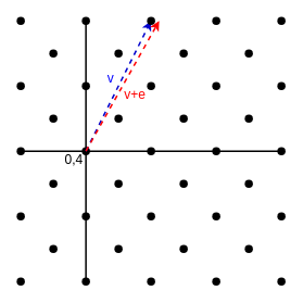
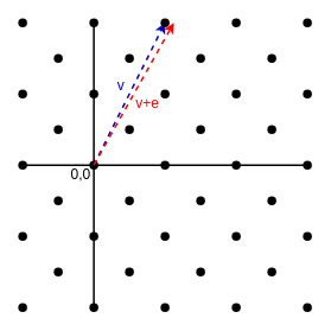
  <mxCell id="0" />
  <mxCell id="1" parent="0" />
  <mxCell id="2" value="" style="shape=ellipse;fillColor=#000000;strokeColor=none;html=1;sketch=0;strokeWidth=2;" parent="1" vertex="1"><mxGeometry x="60" y="60" width="10" height="10" as="geometry" /></mxCell>
  <mxCell id="3" value="" style="shape=ellipse;fillColor=#000000;strokeColor=none;html=1;sketch=0;strokeWidth=2;" parent="1" vertex="1"><mxGeometry x="20" y="20" width="10" height="10" as="geometry" /></mxCell>
  <mxCell id="4" value="" style="shape=ellipse;fillColor=#000000;strokeColor=none;html=1;sketch=0;strokeWidth=2;" parent="1" vertex="1"><mxGeometry x="100" y="100" width="10" height="10" as="geometry" /></mxCell>
  <mxCell id="5" value="" style="shape=ellipse;fillColor=#000000;strokeColor=none;html=1;sketch=0;strokeWidth=2;" parent="1" vertex="1"><mxGeometry x="100" y="20" width="10" height="10" as="geometry" /></mxCell>
  <mxCell id="6" value="" style="shape=ellipse;fillColor=#000000;strokeColor=none;html=1;sketch=0;strokeWidth=2;" parent="1" vertex="1"><mxGeometry x="140" y="60" width="10" height="10" as="geometry" /></mxCell>
  <mxCell id="7" value="" style="shape=ellipse;fillColor=#000000;strokeColor=none;html=1;sketch=0;strokeWidth=2;" parent="1" vertex="1"><mxGeometry x="260" y="100" width="10" height="10" as="geometry" /></mxCell>
  <mxCell id="8" value="" style="shape=ellipse;fillColor=#000000;strokeColor=none;html=1;sketch=0;strokeWidth=2;" parent="1" vertex="1"><mxGeometry x="220" y="60" width="10" height="10" as="geometry" /></mxCell>
  <mxCell id="9" value="" style="shape=ellipse;fillColor=#000000;strokeColor=none;html=1;sketch=0;strokeWidth=2;" parent="1" vertex="1"><mxGeometry x="300" y="140" width="10" height="10" as="geometry" /></mxCell>
  <mxCell id="10" value="" style="shape=ellipse;fillColor=#000000;strokeColor=none;html=1;sketch=0;strokeWidth=2;" parent="1" vertex="1"><mxGeometry x="300" y="60" width="10" height="10" as="geometry" /></mxCell>
  <mxCell id="11" value="" style="shape=ellipse;fillColor=#000000;strokeColor=none;html=1;sketch=0;strokeWidth=2;" parent="1" vertex="1"><mxGeometry x="260" y="20" width="10" height="10" as="geometry" /></mxCell>
  <mxCell id="12" value="" style="shape=ellipse;fillColor=#000000;strokeColor=none;html=1;sketch=0;strokeWidth=2;" parent="1" vertex="1"><mxGeometry x="340" y="100" width="10" height="10" as="geometry" /></mxCell>
  <mxCell id="13" value="" style="shape=ellipse;fillColor=#000000;strokeColor=none;html=1;sketch=0;strokeWidth=2;" parent="1" vertex="1"><mxGeometry x="180" y="180" width="10" height="10" as="geometry" /></mxCell>
  <mxCell id="14" value="" style="shape=ellipse;fillColor=#000000;strokeColor=none;html=1;sketch=0;strokeWidth=2;" parent="1" vertex="1"><mxGeometry x="140" y="140" width="10" height="10" as="geometry" /></mxCell>
  <mxCell id="15" value="" style="shape=ellipse;fillColor=#000000;strokeColor=none;html=1;sketch=0;strokeWidth=2;" parent="1" vertex="1"><mxGeometry x="220" y="220" width="10" height="10" as="geometry" /></mxCell>
  <mxCell id="16" value="" style="shape=ellipse;fillColor=#000000;strokeColor=none;html=1;sketch=0;strokeWidth=2;" parent="1" vertex="1"><mxGeometry x="220" y="140" width="10" height="10" as="geometry" /></mxCell>
  <mxCell id="17" value="" style="shape=ellipse;fillColor=#000000;strokeColor=none;html=1;sketch=0;strokeWidth=2;" parent="1" vertex="1"><mxGeometry x="180" y="100" width="10" height="10" as="geometry" /></mxCell>
  <mxCell id="18" value="" style="shape=ellipse;fillColor=#000000;strokeColor=none;html=1;sketch=0;strokeWidth=2;" parent="1" vertex="1"><mxGeometry x="260" y="180" width="10" height="10" as="geometry" /></mxCell>
  <mxCell id="19" value="" style="shape=ellipse;fillColor=#000000;strokeColor=none;html=1;sketch=0;strokeWidth=2;" parent="1" vertex="1"><mxGeometry x="20" y="180" width="10" height="10" as="geometry" /></mxCell>
  <mxCell id="20" value="" style="shape=ellipse;fillColor=#000000;strokeColor=none;html=1;sketch=0;strokeWidth=2;" parent="1" vertex="1"><mxGeometry x="20" y="100" width="10" height="10" as="geometry" /></mxCell>
  <mxCell id="21" value="" style="shape=ellipse;fillColor=#000000;strokeColor=none;html=1;sketch=0;strokeWidth=2;" parent="1" vertex="1"><mxGeometry x="60" y="140" width="10" height="10" as="geometry" /></mxCell>
  <mxCell id="22" value="" style="shape=ellipse;fillColor=#000000;strokeColor=none;html=1;sketch=0;strokeWidth=2;" parent="1" vertex="1"><mxGeometry x="100" y="260" width="10" height="10" as="geometry" /></mxCell>
  <mxCell id="23" value="" style="shape=ellipse;fillColor=#000000;strokeColor=none;html=1;sketch=0;strokeWidth=2;" parent="1" vertex="1"><mxGeometry x="60" y="220" width="10" height="10" as="geometry" /></mxCell>
  <mxCell id="24" value="" style="shape=ellipse;fillColor=#000000;strokeColor=none;html=1;sketch=0;strokeWidth=2;" parent="1" vertex="1"><mxGeometry x="140" y="300" width="10" height="10" as="geometry" /></mxCell>
  <mxCell id="25" value="" style="shape=ellipse;fillColor=#000000;strokeColor=none;html=1;sketch=0;strokeWidth=2;" parent="1" vertex="1"><mxGeometry x="140" y="220" width="10" height="10" as="geometry" /></mxCell>
  <mxCell id="26" value="" style="shape=ellipse;fillColor=#000000;strokeColor=none;html=1;sketch=0;strokeWidth=2;" parent="1" vertex="1"><mxGeometry x="100" y="180" width="10" height="10" as="geometry" /></mxCell>
  <mxCell id="27" value="" style="shape=ellipse;fillColor=#000000;strokeColor=none;html=1;sketch=0;strokeWidth=2;" parent="1" vertex="1"><mxGeometry x="20" y="340" width="10" height="10" as="geometry" /></mxCell>
  <mxCell id="28" value="" style="shape=ellipse;fillColor=#000000;strokeColor=none;html=1;sketch=0;strokeWidth=2;" parent="1" vertex="1"><mxGeometry x="60" y="300" width="10" height="10" as="geometry" /></mxCell>
  <mxCell id="29" value="" style="shape=ellipse;fillColor=#000000;strokeColor=none;html=1;sketch=0;strokeWidth=2;" parent="1" vertex="1"><mxGeometry x="20" y="260" width="10" height="10" as="geometry" /></mxCell>
  <mxCell id="30" value="" style="shape=ellipse;fillColor=#000000;strokeColor=none;html=1;sketch=0;strokeWidth=2;" parent="1" vertex="1"><mxGeometry x="100" y="340" width="10" height="10" as="geometry" /></mxCell>
  <mxCell id="31" value="" style="shape=ellipse;fillColor=#000000;strokeColor=none;html=1;sketch=0;strokeWidth=2;" parent="1" vertex="1"><mxGeometry x="340" y="180" width="10" height="10" as="geometry" /></mxCell>
  <mxCell id="32" value="" style="shape=ellipse;fillColor=#000000;strokeColor=none;html=1;sketch=0;strokeWidth=2;" parent="1" vertex="1"><mxGeometry x="300" y="300" width="10" height="10" as="geometry" /></mxCell>
  <mxCell id="33" value="" style="shape=ellipse;fillColor=#000000;strokeColor=none;html=1;sketch=0;strokeWidth=2;" parent="1" vertex="1"><mxGeometry x="260" y="260" width="10" height="10" as="geometry" /></mxCell>
  <mxCell id="34" value="" style="shape=ellipse;fillColor=#000000;strokeColor=none;html=1;sketch=0;strokeWidth=2;" parent="1" vertex="1"><mxGeometry x="340" y="340" width="10" height="10" as="geometry" /></mxCell>
  <mxCell id="35" value="" style="shape=ellipse;fillColor=#000000;strokeColor=none;html=1;sketch=0;strokeWidth=2;" parent="1" vertex="1"><mxGeometry x="340" y="260" width="10" height="10" as="geometry" /></mxCell>
  <mxCell id="36" value="" style="shape=ellipse;fillColor=#000000;strokeColor=none;html=1;sketch=0;strokeWidth=2;" parent="1" vertex="1"><mxGeometry x="300" y="220" width="10" height="10" as="geometry" /></mxCell>
  <mxCell id="37" value="" style="shape=ellipse;fillColor=#000000;strokeColor=none;html=1;sketch=0;strokeWidth=2;" parent="1" vertex="1"><mxGeometry x="180" y="340" width="10" height="10" as="geometry" /></mxCell>
  <mxCell id="38" value="" style="shape=ellipse;fillColor=#000000;strokeColor=none;html=1;sketch=0;strokeWidth=2;" parent="1" vertex="1"><mxGeometry x="260" y="340" width="10" height="10" as="geometry" /></mxCell>
  <mxCell id="39" value="" style="shape=ellipse;fillColor=#000000;strokeColor=none;html=1;sketch=0;strokeWidth=2;" parent="1" vertex="1"><mxGeometry x="220" y="300" width="10" height="10" as="geometry" /></mxCell>
  <mxCell id="40" value="" style="endArrow=none;html=1;rounded=0;strokeWidth=2;" parent="1" edge="1"><mxGeometry width="50" height="50" relative="1" as="geometry"><mxPoint x="105" y="345" as="sourcePoint" /><mxPoint x="105" y="25" as="targetPoint" /></mxGeometry></mxCell>
  <mxCell id="41" value="" style="endArrow=none;html=1;rounded=0;strokeWidth=2;" parent="1" edge="1"><mxGeometry width="50" height="50" relative="1" as="geometry"><mxPoint x="25" y="185" as="sourcePoint" /><mxPoint x="345" y="185" as="targetPoint" /></mxGeometry></mxCell>
  <mxCell id="42" value="" style="endArrow=classic;html=1;rounded=0;strokeWidth=2;dashed=1;strokeColor=#0000CC;" parent="1" edge="1"><mxGeometry width="50" height="50" relative="1" as="geometry"><mxPoint x="105" y="185" as="sourcePoint" /><mxPoint x="185" y="25" as="targetPoint" /></mxGeometry></mxCell>
  <mxCell id="43" value="" style="shape=ellipse;fillColor=#000000;strokeColor=none;html=1;sketch=0;strokeWidth=2;" parent="1" vertex="1"><mxGeometry x="180" y="20" width="10" height="10" as="geometry" /></mxCell>
  <mxCell id="44" value="" style="endArrow=classic;html=1;rounded=0;strokeWidth=2;dashed=1;strokeColor=#FF0000;" parent="1" edge="1"><mxGeometry width="50" height="50" relative="1" as="geometry"><mxPoint x="105" y="185" as="sourcePoint" /><mxPoint x="195" y="25" as="targetPoint" /></mxGeometry></mxCell>
  <mxCell id="45" value="" style="shape=ellipse;fillColor=#000000;strokeColor=none;html=1;sketch=0;strokeWidth=2;" parent="1" vertex="1"><mxGeometry x="180" y="260" width="10" height="10" as="geometry" /></mxCell>
- <mxCell id="46" value="&lt;font style=&quot;font-size: 16px;&quot;&gt;0,4&lt;/font&gt;" style="text;html=1;align=center;verticalAlign=middle;resizable=0;points=[];autosize=1;strokeColor=none;fillColor=none;" parent="1" vertex="1"><mxGeometry x="65" y="180" width="50" height="30" as="geometry" /></mxCell>
+ <mxCell id="46" value="&lt;font style=&quot;font-size: 16px;&quot;&gt;0,0&lt;/font&gt;" style="text;html=1;align=center;verticalAlign=middle;resizable=0;points=[];autosize=1;strokeColor=none;fillColor=none;" parent="1" vertex="1"><mxGeometry x="65" y="180" width="50" height="30" as="geometry" /></mxCell>
  <mxCell id="47" value="" style="shape=ellipse;fillColor=#000000;strokeColor=none;html=1;sketch=0;strokeWidth=2;" parent="1" vertex="1"><mxGeometry x="340" y="20" width="10" height="10" as="geometry" /></mxCell>
  <mxCell id="48" value="&lt;span style=&quot;font-size: 16px;&quot;&gt;v&lt;/span&gt;" style="text;html=1;align=center;verticalAlign=middle;resizable=0;points=[];autosize=1;strokeColor=none;fillColor=none;fontColor=#0000FF;" parent="1" vertex="1"><mxGeometry x="120" y="80" width="30" height="30" as="geometry" /></mxCell>
  <mxCell id="49" value="&lt;span style=&quot;font-size: 16px;&quot;&gt;v+e&lt;/span&gt;" style="text;html=1;align=center;verticalAlign=middle;resizable=0;points=[];autosize=1;strokeColor=none;fillColor=none;fontColor=#FF0000;" vertex="1" parent="1"><mxGeometry x="140" y="100" width="50" height="30" as="geometry" /></mxCell>
